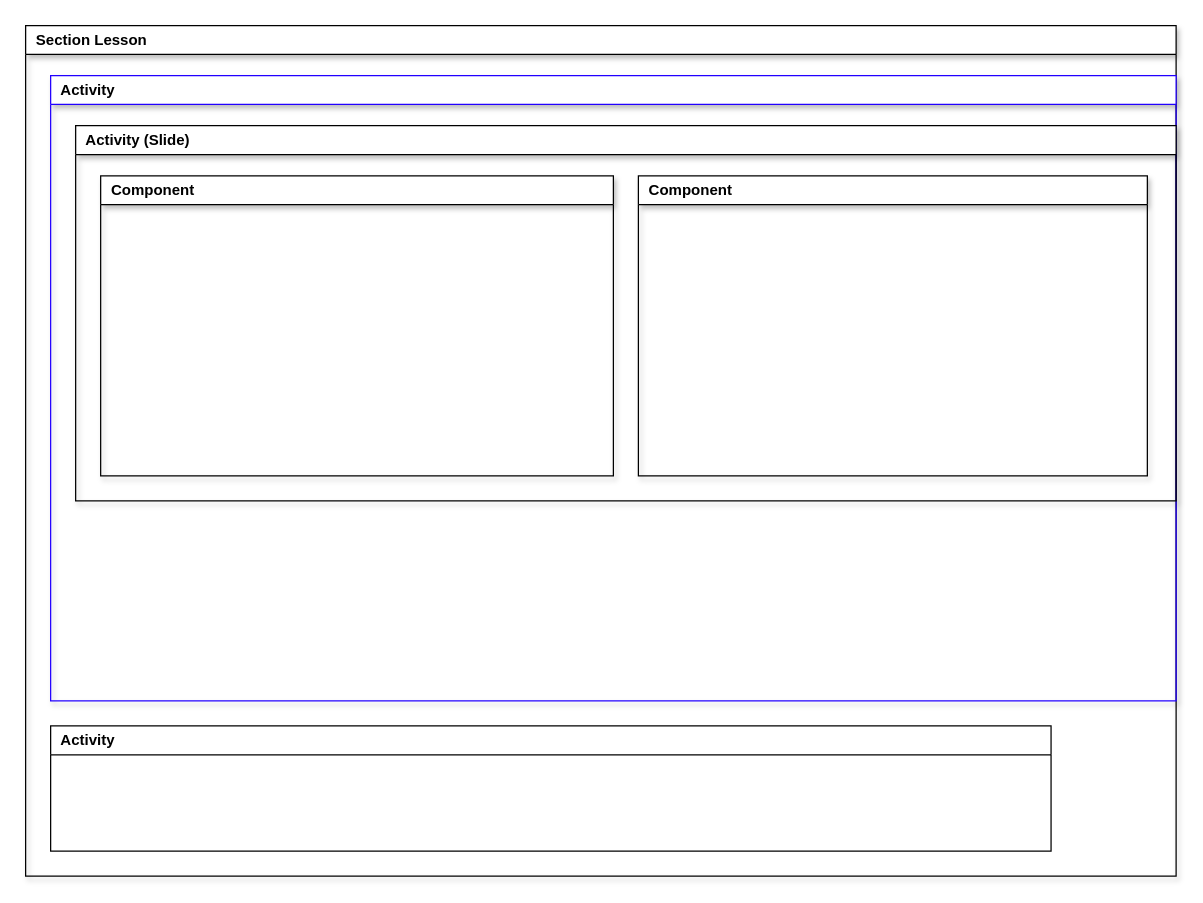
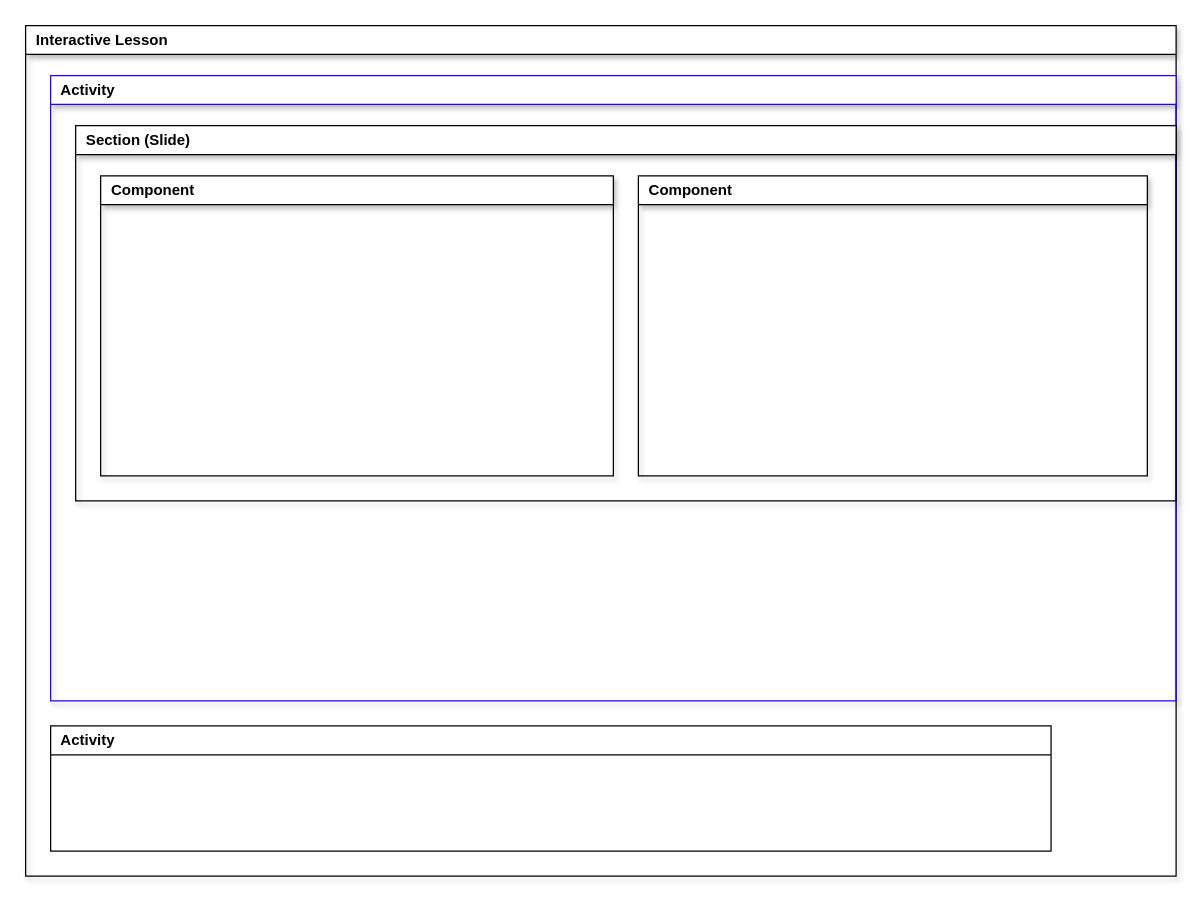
  <mxCell id="0" />
  <mxCell id="1" parent="0" />
- <mxCell id="2" value="&amp;nbsp; Section Lesson" style="swimlane;whiteSpace=wrap;html=1;align=left;shadow=1;" vertex="1" parent="1"><mxGeometry x="20" y="20" width="920" height="680" as="geometry" /></mxCell>
+ <mxCell id="2" value="&amp;nbsp; Interactive Lesson" style="swimlane;whiteSpace=wrap;html=1;align=left;shadow=1;" vertex="1" parent="1"><mxGeometry x="20" y="20" width="920" height="680" as="geometry" /></mxCell>
  <mxCell id="3" value="&amp;nbsp; Activity" style="swimlane;whiteSpace=wrap;html=1;align=left;strokeColor=#2200FF;shadow=1;" vertex="1" parent="2"><mxGeometry x="20" y="40" width="900" height="500" as="geometry" /></mxCell>
- <mxCell id="4" value="&amp;nbsp; Activity (Slide)" style="swimlane;whiteSpace=wrap;html=1;align=left;shadow=1;" vertex="1" parent="3"><mxGeometry x="20" y="40" width="880" height="300" as="geometry" /></mxCell>
+ <mxCell id="4" value="&amp;nbsp; Section (Slide)" style="swimlane;whiteSpace=wrap;html=1;align=left;shadow=1;" vertex="1" parent="3"><mxGeometry x="20" y="40" width="880" height="300" as="geometry" /></mxCell>
  <mxCell id="5" value="&amp;nbsp; Component" style="swimlane;whiteSpace=wrap;html=1;align=left;shadow=1;" vertex="1" parent="4"><mxGeometry x="20" y="40" width="410" height="240" as="geometry" /></mxCell>
  <mxCell id="6" value="&amp;nbsp; Component" style="swimlane;whiteSpace=wrap;html=1;align=left;shadow=1;" vertex="1" parent="4"><mxGeometry x="450" y="40" width="407" height="240" as="geometry" /></mxCell>
  <mxCell id="7" value="&amp;nbsp; Activity" style="swimlane;whiteSpace=wrap;html=1;align=left;" vertex="1" parent="2"><mxGeometry x="20" y="560" width="800" height="100" as="geometry" /></mxCell>
